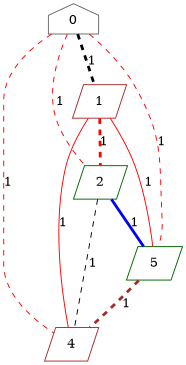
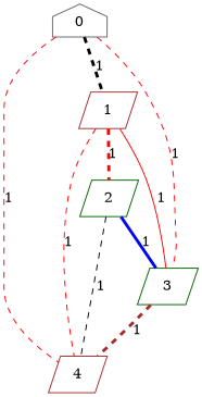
  graph {
    node [color=brown shape=parallelogram]
    edge [color=red style=dashed weight=1]
    0 [color=gray40 shape=house]
    1
    2 [color=darkgreen]
-   3 [color=darkgreen label=5]
+   3 [color=darkgreen]
    4
    0 -- 1 [color=black label=1 penwidth=3]
-   0 -- 2 [label=1]
    0 -- 3 [label=1]
    0 -- 4 [label=1]
    1 -- 2 [label=1 penwidth=3]
    1 -- 3 [label=1 style=solid]
-   1 -- 4 [label=1 style=solid]
+   1 -- 4 [label=1]
    2 -- 3 [color=blue label=1 penwidth=3 style=solid]
    2 -- 4 [color=black label=1]
    3 -- 4 [color=brown label=1 penwidth=3]
  }
